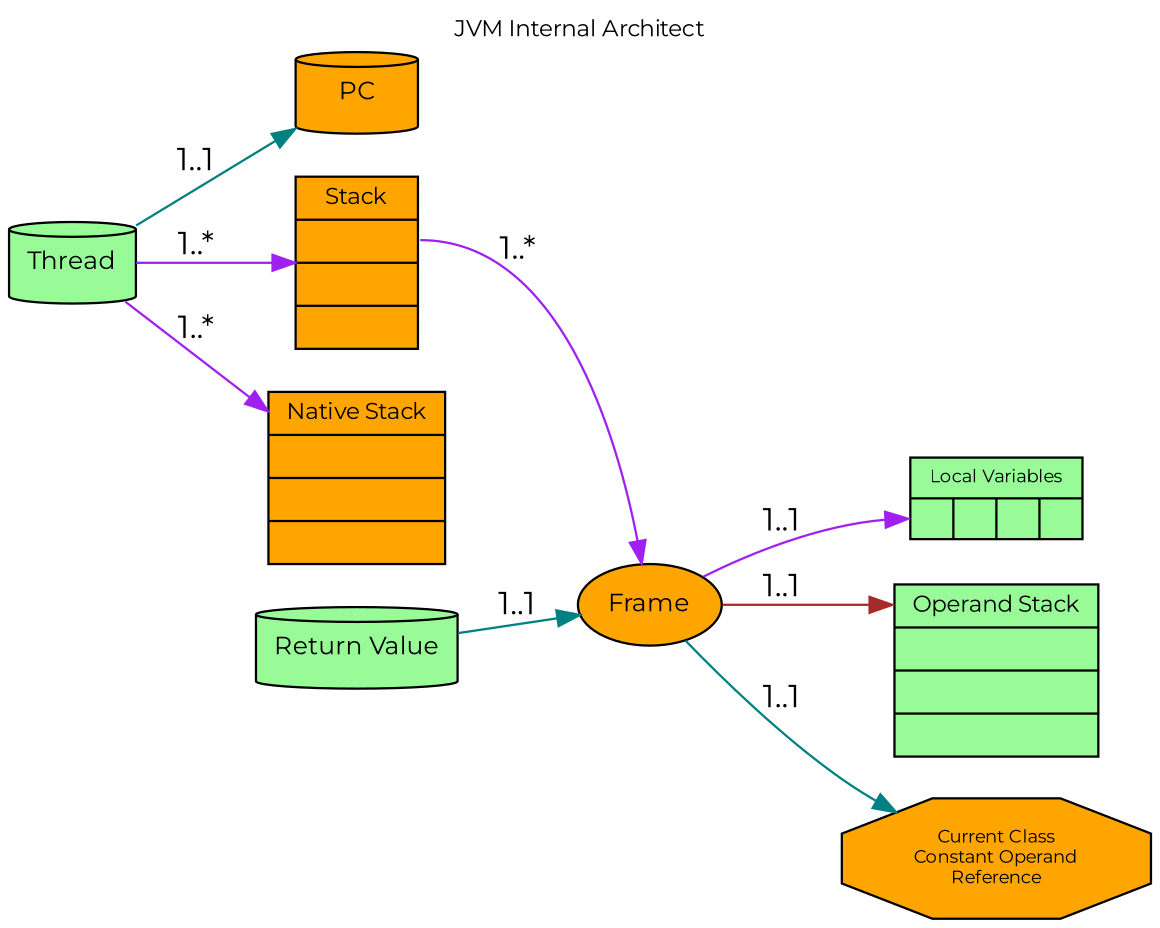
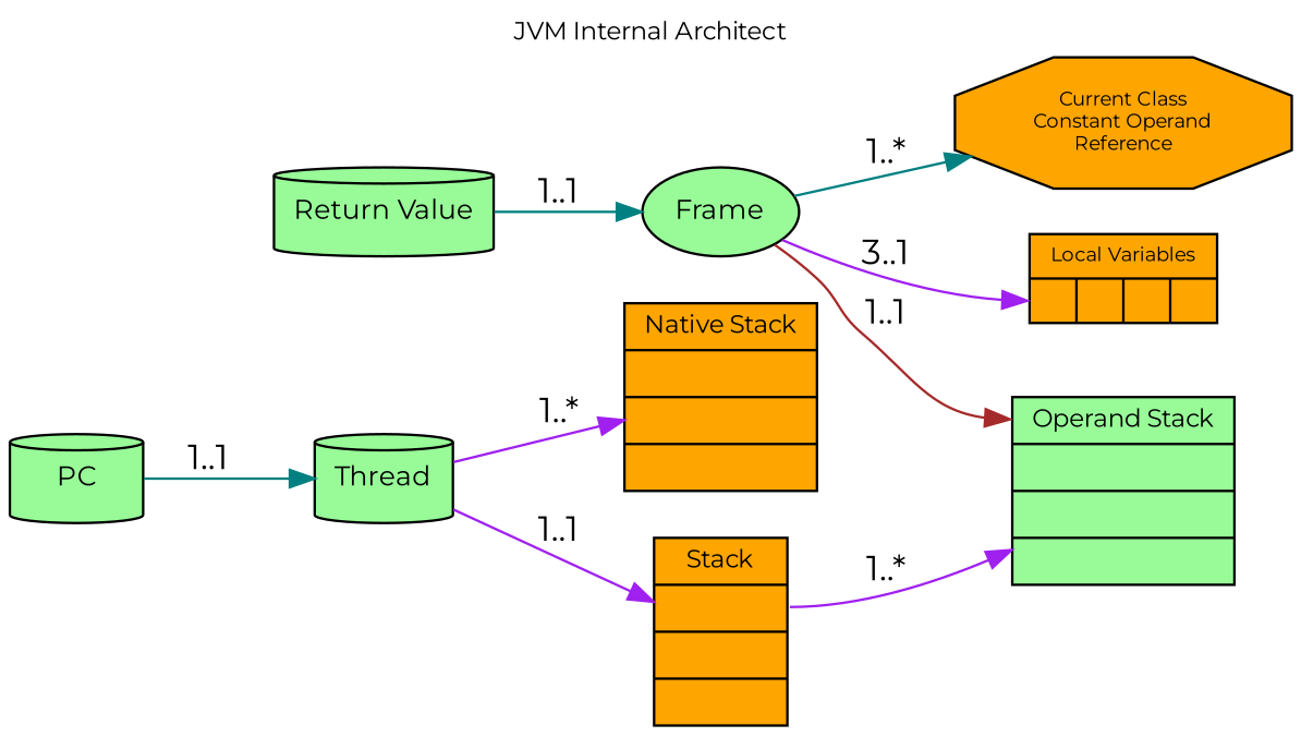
  digraph {
    fontname=Montserrat
    fontsize=10
    label="JVM Internal Architect"
    labelloc=t
    rankdir=LR
    node [fillcolor=orange fontname=Montserrat fontsize=11 shape=record style=filled]
    edge [color=purple fontname=Montserrat]
    n1 [fillcolor=palegreen label=Thread shape=cylinder]
-   n2 [label=PC shape=cylinder]
+   n2 [fillcolor=palegreen label=PC shape=cylinder]
    n3 [fontsize=10 label="<f0>Stack|<f1>||"]
    n4 [fontsize=10 label="Native Stack|||"]
-   n5 [label=Frame shape=ellipse]
-   n6 [fillcolor=palegreen fontsize=8 label="<f0>Local Variables|{<f1>|||}"]
+   n5 [fillcolor=palegreen label=Frame shape=ellipse]
+   n6 [fontsize=8 label="<f0>Local Variables|{<f1>|||}"]
    n7 [fillcolor=palegreen fontsize=10 label="<f0>Operand Stack|||"]
    n8 [fontsize=8 label="Current Class\nConstant Operand\nReference" shape=octagon]
    n9 [fillcolor=palegreen label="Return Value" shape=cylinder]
-   n1 -> n2 [color=teal label="1..1"]
-   n1 -> n3 [label="1..*"]
+   n2 -> n1 [color=teal label="1..1"]
+   n1 -> n3 [label="1..1"]
    n1 -> n4 [label="1..*"]
-   n3 -> n5 [label="1..*" tailport=f1]
-   n5 -> n6 [headport=f1 label="1..1"]
+   n3 -> n7 [label="1..*" tailport=f1]
+   n5 -> n6 [headport=f1 label="3..1"]
    n5 -> n7 [color=brown headport=f0 label="1..1"]
-   n5 -> n8 [color=teal label="1..1"]
+   n5 -> n8 [color=teal label="1..*"]
    n9 -> n5 [color=teal label="1..1"]
  }
